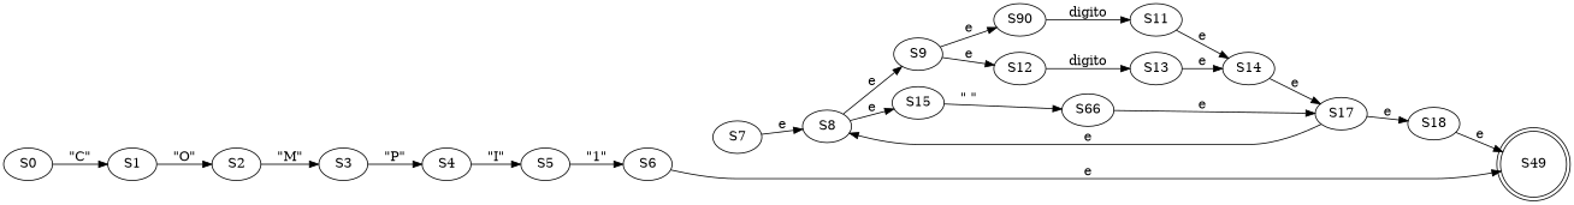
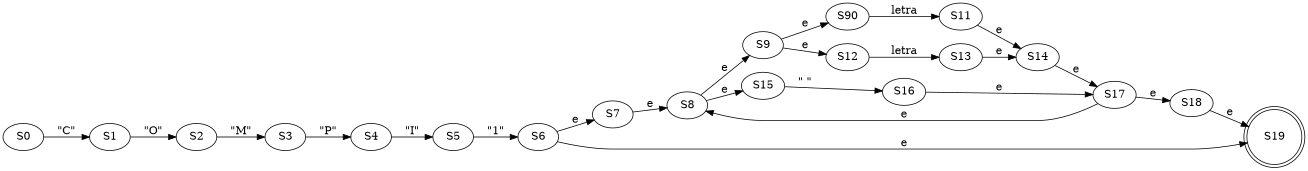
  digraph {
    rankdir=LR
    S0
    S1
    S2
    S3
    S4
    S5
    S6
    S7
-   S19 [shape=doublecircle label=S49]
+   S19 [shape=doublecircle]
    S8
    S9
    S15
    n13 [label=S90]
    S12
-   S16 [label=S66]
+   S16
    S11
    S13
    S14
    S17
    S18
    S0 -> S1 [label="\"C\""]
    S1 -> S2 [label="\"O\""]
    S2 -> S3 [label="\"M\""]
    S3 -> S4 [label="\"P\""]
    S4 -> S5 [label="\"I\""]
    S5 -> S6 [label="\"1\""]
+   S6 -> S7 [label=e]
    S6 -> S19 [label=e]
    S7 -> S8 [label=e]
    S8 -> S9 [label=e]
    S8 -> S15 [label=e]
    S9 -> n13 [label=e]
    S9 -> S12 [label=e]
    S15 -> S16 [label="\" \""]
-   n13 -> S11 [label=digito]
-   S12 -> S13 [label=digito]
+   n13 -> S11 [label=letra]
+   S12 -> S13 [label=letra]
    S16 -> S17 [label=e]
    S11 -> S14 [label=e]
    S13 -> S14 [label=e]
    S14 -> S17 [label=e]
    S17 -> S8 [label=e]
    S17 -> S18 [label=e]
    S18 -> S19 [label=e]
  }
